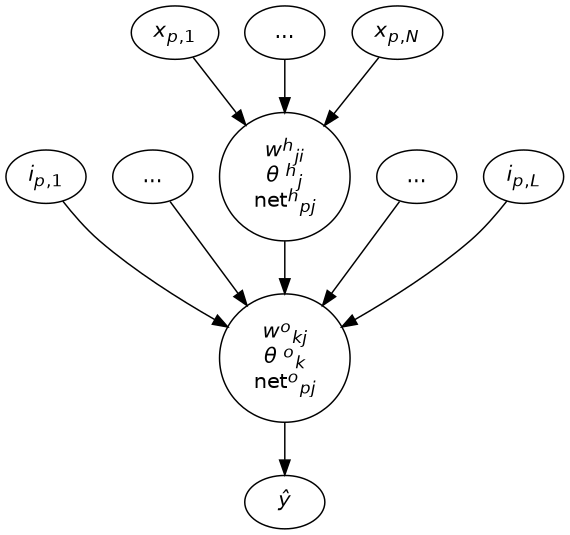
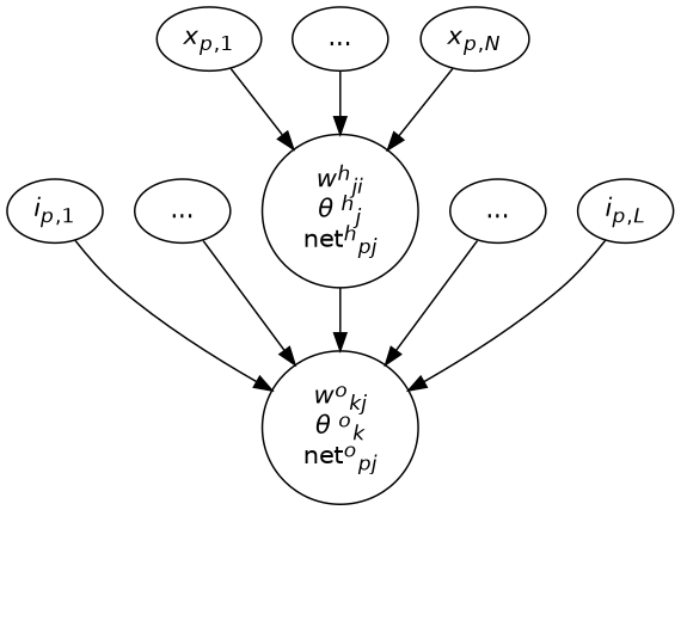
  digraph {
    fontname="DejaVu Sans"
    node [fontname="DejaVu Sans"]
    edge [fontname="DejaVu Sans"]
    n1 [label=<<i>i</i><sub><i>p</i>,1</sub>>]
    n2 [label=<...>]
    n3 [label=<<table border="0" cellpadding="0" cellborder="0"><tr><td><i>w</i><sup><i>h</i></sup><sub><i>ji</i></sub></td></tr><tr><td><i>θ</i><sup> <i>h</i></sup><sub><i>j</i></sub></td></tr><tr><td>net<sup><i>h</i></sup><sub><i>pj</i></sub></td></tr></table>>]
    n4 [label=<...>]
    n5 [label=<<i>i</i><sub><i>p</i>,<i>L</i></sub>>]
    n6 [label=<<table border="0" cellpadding="0" cellborder="0"><tr><td><i>w</i><sup><i>o</i></sup><sub><i>kj</i></sub></td></tr><tr><td><i>θ</i><sup> <i>o</i></sup><sub><i>k</i></sub></td></tr><tr><td>net<sup><i>o</i></sup><sub><i>pj</i></sub></td></tr></table>>]
-   n7 [label=<<i>ŷ</i>>]
    n8 [label=<<i>x</i><SUB><i>p</i>,1</SUB>>]
    n9 [label=<...>]
    n10 [label=<<i>x</i><SUB><i>p</i>,<i>N</i></SUB>>]
    subgraph sub_1 {
      rank=same
      n1
      n2
      n3
      n4
      n5
    }
    n1 -> n6
    n2 -> n6
    n3 -> n6
    n4 -> n6
    n5 -> n6
-   n6 -> n7
    n8 -> n3
    n9 -> n3
    n10 -> n3
  }
